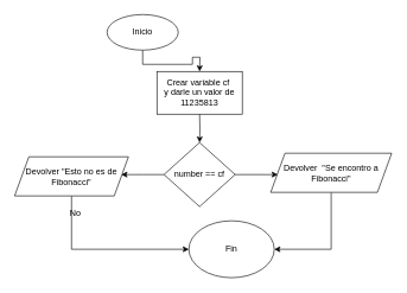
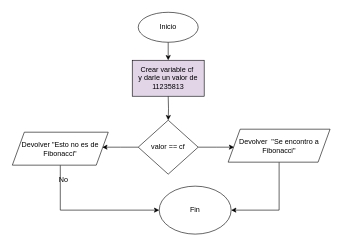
  <mxCell id="0" />
  <mxCell id="1" parent="0" />
  <mxCell id="2" style="edgeStyle=orthogonalEdgeStyle;rounded=0;orthogonalLoop=1;jettySize=auto;html=1;exitX=0.5;exitY=1;exitDx=0;exitDy=0;" parent="1" source="3" edge="1"><mxGeometry relative="1" as="geometry"><mxPoint x="280" y="100" as="targetPoint" /></mxGeometry></mxCell>
- <mxCell id="3" value="Inicio" style="ellipse;whiteSpace=wrap;html=1;" parent="1" vertex="1"><mxGeometry x="150" y="20" width="100" height="50" as="geometry" /></mxCell>
+ <mxCell id="3" value="Inicio" style="ellipse;whiteSpace=wrap;html=1;" parent="1" vertex="1"><mxGeometry x="230" y="20" width="100" height="50" as="geometry" /></mxCell>
  <mxCell id="4" style="edgeStyle=orthogonalEdgeStyle;rounded=0;orthogonalLoop=1;jettySize=auto;html=1;exitX=0.5;exitY=1;exitDx=0;exitDy=0;entryX=0.5;entryY=0;entryDx=0;entryDy=0;" parent="1" target="7" edge="1"><mxGeometry relative="1" as="geometry"><mxPoint x="280" y="160" as="sourcePoint" /></mxGeometry></mxCell>
  <mxCell id="5" style="edgeStyle=orthogonalEdgeStyle;rounded=0;orthogonalLoop=1;jettySize=auto;html=1;exitX=0;exitY=0.5;exitDx=0;exitDy=0;entryX=1;entryY=0.5;entryDx=0;entryDy=0;" parent="1" source="7" edge="1"><mxGeometry relative="1" as="geometry"><mxPoint x="170" y="245" as="targetPoint" /></mxGeometry></mxCell>
  <mxCell id="6" style="edgeStyle=orthogonalEdgeStyle;rounded=0;orthogonalLoop=1;jettySize=auto;html=1;exitX=1;exitY=0.5;exitDx=0;exitDy=0;entryX=0;entryY=0.5;entryDx=0;entryDy=0;" parent="1" source="7" edge="1"><mxGeometry relative="1" as="geometry"><mxPoint x="390" y="245" as="targetPoint" /></mxGeometry></mxCell>
- <mxCell id="7" value="number == cf" style="rhombus;whiteSpace=wrap;html=1;" parent="1" vertex="1"><mxGeometry x="230" y="200" width="100" height="90" as="geometry" /></mxCell>
+ <mxCell id="7" value="valor == cf" style="rhombus;whiteSpace=wrap;html=1;" parent="1" vertex="1"><mxGeometry x="230" y="200" width="100" height="90" as="geometry" /></mxCell>
  <mxCell id="8" value="No" style="text;html=1;align=center;verticalAlign=middle;resizable=0;points=[];autosize=1;strokeColor=none;fillColor=none;" parent="1" vertex="1"><mxGeometry x="85" y="285" width="40" height="30" as="geometry" /></mxCell>
  <mxCell id="9" value="Fin" style="ellipse;whiteSpace=wrap;html=1;" parent="1" vertex="1"><mxGeometry x="265" y="310" width="120" height="80" as="geometry" /></mxCell>
- <mxCell id="10" value="Crear variable cf&amp;nbsp;&lt;div&gt;y darle un valor de&lt;/div&gt;&lt;div&gt;11235813&lt;/div&gt;" style="rounded=0;whiteSpace=wrap;html=1;" vertex="1" parent="1"><mxGeometry x="220" y="100" width="120" height="60" as="geometry" /></mxCell>
+ <mxCell id="10" value="Crear variable cf&amp;nbsp;&lt;div&gt;y darle un valor de&lt;/div&gt;&lt;div&gt;11235813&lt;/div&gt;" style="rounded=0;whiteSpace=wrap;html=1;fillColor=#e1d5e7;" vertex="1" parent="1"><mxGeometry x="220" y="100" width="120" height="60" as="geometry" /></mxCell>
  <mxCell id="11" style="edgeStyle=orthogonalEdgeStyle;rounded=0;orthogonalLoop=1;jettySize=auto;html=1;exitX=0.5;exitY=1;exitDx=0;exitDy=0;entryX=1;entryY=0.5;entryDx=0;entryDy=0;" edge="1" parent="1" source="12" target="9"><mxGeometry relative="1" as="geometry" /></mxCell>
  <mxCell id="12" value="Devolver&amp;nbsp;&amp;nbsp;&quot;Se encontro a Fibonacci&quot;" style="shape=parallelogram;perimeter=parallelogramPerimeter;whiteSpace=wrap;html=1;fixedSize=1;" vertex="1" parent="1"><mxGeometry x="380" y="215" width="170" height="55" as="geometry" /></mxCell>
  <mxCell id="13" style="edgeStyle=orthogonalEdgeStyle;rounded=0;orthogonalLoop=1;jettySize=auto;html=1;exitX=0.5;exitY=1;exitDx=0;exitDy=0;entryX=0;entryY=0.5;entryDx=0;entryDy=0;" edge="1" parent="1" source="14" target="9"><mxGeometry relative="1" as="geometry" /></mxCell>
  <mxCell id="14" value="Devolver&amp;nbsp;&quot;Esto no es de Fibonacci&quot;" style="shape=parallelogram;perimeter=parallelogramPerimeter;whiteSpace=wrap;html=1;fixedSize=1;" vertex="1" parent="1"><mxGeometry x="20" y="220" width="160" height="55" as="geometry" /></mxCell>
